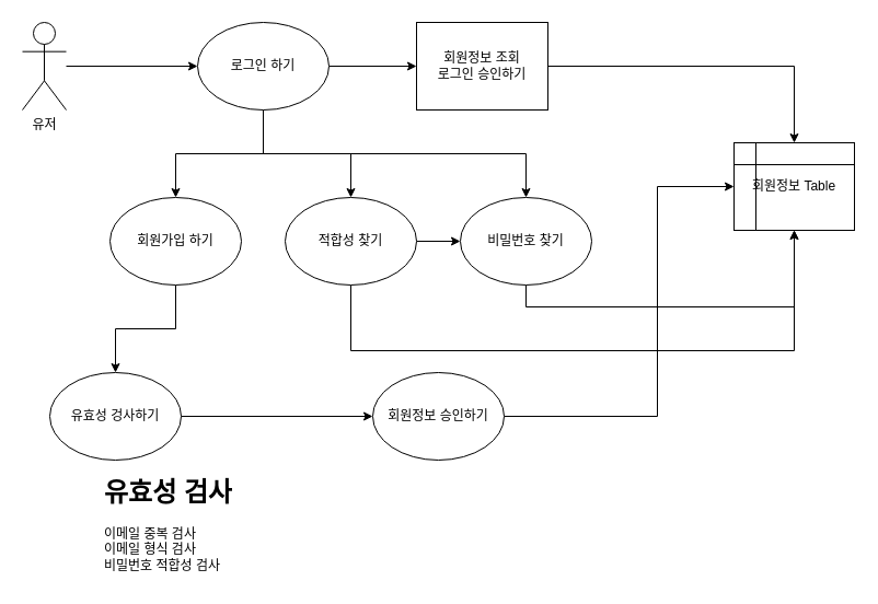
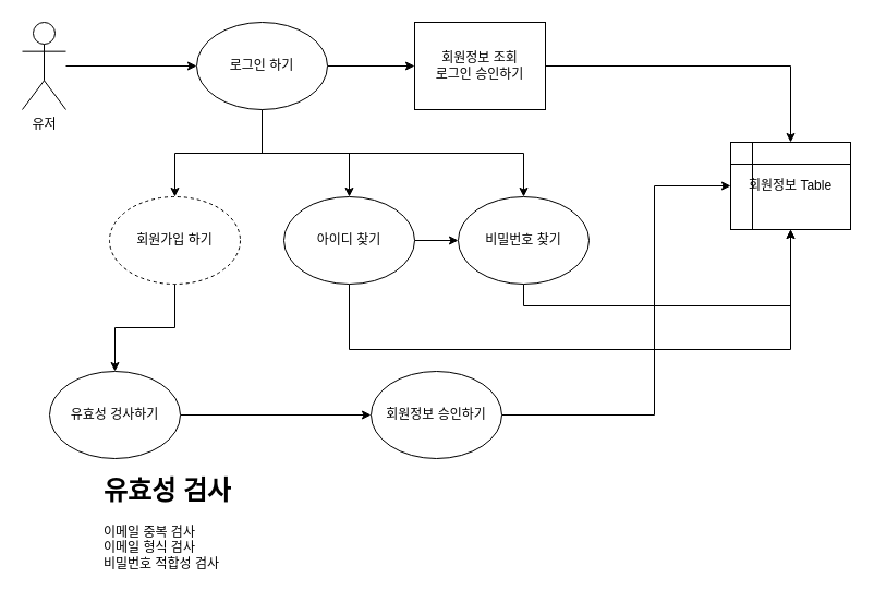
  <mxCell id="0" />
  <mxCell id="1" parent="0" />
  <mxCell id="2" style="edgeStyle=orthogonalEdgeStyle;rounded=0;orthogonalLoop=1;jettySize=auto;html=1;entryX=0;entryY=0.5;entryDx=0;entryDy=0;" edge="1" parent="1" source="3" target="8"><mxGeometry relative="1" as="geometry" /></mxCell>
  <mxCell id="3" value="유저" style="shape=umlActor;verticalLabelPosition=bottom;verticalAlign=top;html=1;outlineConnect=0;" vertex="1" parent="1"><mxGeometry x="20" y="20" width="40" height="80" as="geometry" /></mxCell>
  <mxCell id="4" style="edgeStyle=orthogonalEdgeStyle;rounded=0;orthogonalLoop=1;jettySize=auto;html=1;" edge="1" parent="1" source="8" target="10"><mxGeometry relative="1" as="geometry" /></mxCell>
  <mxCell id="5" style="edgeStyle=orthogonalEdgeStyle;rounded=0;orthogonalLoop=1;jettySize=auto;html=1;" edge="1" parent="1" source="8" target="13"><mxGeometry relative="1" as="geometry" /></mxCell>
  <mxCell id="6" style="edgeStyle=orthogonalEdgeStyle;rounded=0;orthogonalLoop=1;jettySize=auto;html=1;exitX=0.5;exitY=1;exitDx=0;exitDy=0;" edge="1" parent="1" source="8" target="15"><mxGeometry relative="1" as="geometry" /></mxCell>
  <mxCell id="7" style="edgeStyle=orthogonalEdgeStyle;rounded=0;orthogonalLoop=1;jettySize=auto;html=1;entryX=0;entryY=0.5;entryDx=0;entryDy=0;" edge="1" parent="1" source="8" target="23"><mxGeometry relative="1" as="geometry" /></mxCell>
  <mxCell id="8" value="로그인 하기" style="ellipse;whiteSpace=wrap;html=1;" vertex="1" parent="1"><mxGeometry x="180" y="20" width="120" height="80" as="geometry" /></mxCell>
  <mxCell id="9" style="edgeStyle=orthogonalEdgeStyle;rounded=0;orthogonalLoop=1;jettySize=auto;html=1;entryX=0.5;entryY=0;entryDx=0;entryDy=0;" edge="1" parent="1" source="10" target="17"><mxGeometry relative="1" as="geometry" /></mxCell>
- <mxCell id="10" value="회원가입 하기" style="ellipse;whiteSpace=wrap;html=1;" vertex="1" parent="1"><mxGeometry x="100" y="180" width="120" height="80" as="geometry" /></mxCell>
+ <mxCell id="10" value="회원가입 하기" style="ellipse;whiteSpace=wrap;html=1;dashed=1;" vertex="1" parent="1"><mxGeometry x="100" y="180" width="120" height="80" as="geometry" /></mxCell>
  <mxCell id="11" style="edgeStyle=orthogonalEdgeStyle;rounded=0;orthogonalLoop=1;jettySize=auto;html=1;" edge="1" parent="1" source="13" target="15"><mxGeometry relative="1" as="geometry" /></mxCell>
  <mxCell id="12" style="edgeStyle=orthogonalEdgeStyle;rounded=0;orthogonalLoop=1;jettySize=auto;html=1;entryX=0.5;entryY=1;entryDx=0;entryDy=0;exitX=0.5;exitY=1;exitDx=0;exitDy=0;" edge="1" parent="1" source="13" target="21"><mxGeometry relative="1" as="geometry"><Array as="points"><mxPoint x="320" y="320" /><mxPoint x="725" y="320" /></Array></mxGeometry></mxCell>
- <mxCell id="13" value="적합성 찾기" style="ellipse;whiteSpace=wrap;html=1;" vertex="1" parent="1"><mxGeometry x="260" y="180" width="120" height="80" as="geometry" /></mxCell>
+ <mxCell id="13" value="아이디 찾기" style="ellipse;whiteSpace=wrap;html=1;" vertex="1" parent="1"><mxGeometry x="260" y="180" width="120" height="80" as="geometry" /></mxCell>
  <mxCell id="14" style="edgeStyle=orthogonalEdgeStyle;rounded=0;orthogonalLoop=1;jettySize=auto;html=1;entryX=0.5;entryY=1;entryDx=0;entryDy=0;exitX=0.5;exitY=1;exitDx=0;exitDy=0;" edge="1" parent="1" source="15" target="21"><mxGeometry relative="1" as="geometry" /></mxCell>
  <mxCell id="15" value="비밀번호 찾기" style="ellipse;whiteSpace=wrap;html=1;" vertex="1" parent="1"><mxGeometry x="420" y="180" width="120" height="80" as="geometry" /></mxCell>
  <mxCell id="16" style="edgeStyle=orthogonalEdgeStyle;rounded=0;orthogonalLoop=1;jettySize=auto;html=1;entryX=0;entryY=0.5;entryDx=0;entryDy=0;" edge="1" parent="1" source="17" target="20"><mxGeometry relative="1" as="geometry" /></mxCell>
  <mxCell id="17" value="유효성 겅사하기" style="ellipse;whiteSpace=wrap;html=1;" vertex="1" parent="1"><mxGeometry x="45" y="340" width="120" height="80" as="geometry" /></mxCell>
  <mxCell id="18" value="&lt;h1&gt;유효성 검사&lt;/h1&gt;&lt;div&gt;이메일 중복 검사&lt;/div&gt;&lt;div&gt;이메일 형식 검사&lt;/div&gt;&lt;div&gt;비밀번호 적합성 검사&lt;/div&gt;" style="text;html=1;strokeColor=none;fillColor=none;spacing=5;spacingTop=-20;whiteSpace=wrap;overflow=hidden;rounded=0;" vertex="1" parent="1"><mxGeometry x="90" y="430" width="140" height="100" as="geometry" /></mxCell>
  <mxCell id="19" style="edgeStyle=orthogonalEdgeStyle;rounded=0;orthogonalLoop=1;jettySize=auto;html=1;entryX=0;entryY=0.5;entryDx=0;entryDy=0;" edge="1" parent="1" source="20" target="21"><mxGeometry relative="1" as="geometry"><Array as="points"><mxPoint x="600" y="380" /><mxPoint x="600" y="170" /></Array></mxGeometry></mxCell>
  <mxCell id="20" value="회원정보 승인하기" style="ellipse;whiteSpace=wrap;html=1;" vertex="1" parent="1"><mxGeometry x="340" y="340" width="120" height="80" as="geometry" /></mxCell>
  <mxCell id="21" value="회원정보 Table" style="shape=internalStorage;whiteSpace=wrap;html=1;backgroundOutline=1;" vertex="1" parent="1"><mxGeometry x="670" y="130" width="110" height="80" as="geometry" /></mxCell>
  <mxCell id="22" style="edgeStyle=orthogonalEdgeStyle;rounded=0;orthogonalLoop=1;jettySize=auto;html=1;" edge="1" parent="1" source="23" target="21"><mxGeometry relative="1" as="geometry" /></mxCell>
  <mxCell id="23" value="회원정보 조회 &lt;br&gt;로그인 승인하기" style="whiteSpace=wrap;html=1;rounded=0;" vertex="1" parent="1"><mxGeometry x="380" y="20" width="120" height="80" as="geometry" /></mxCell>
